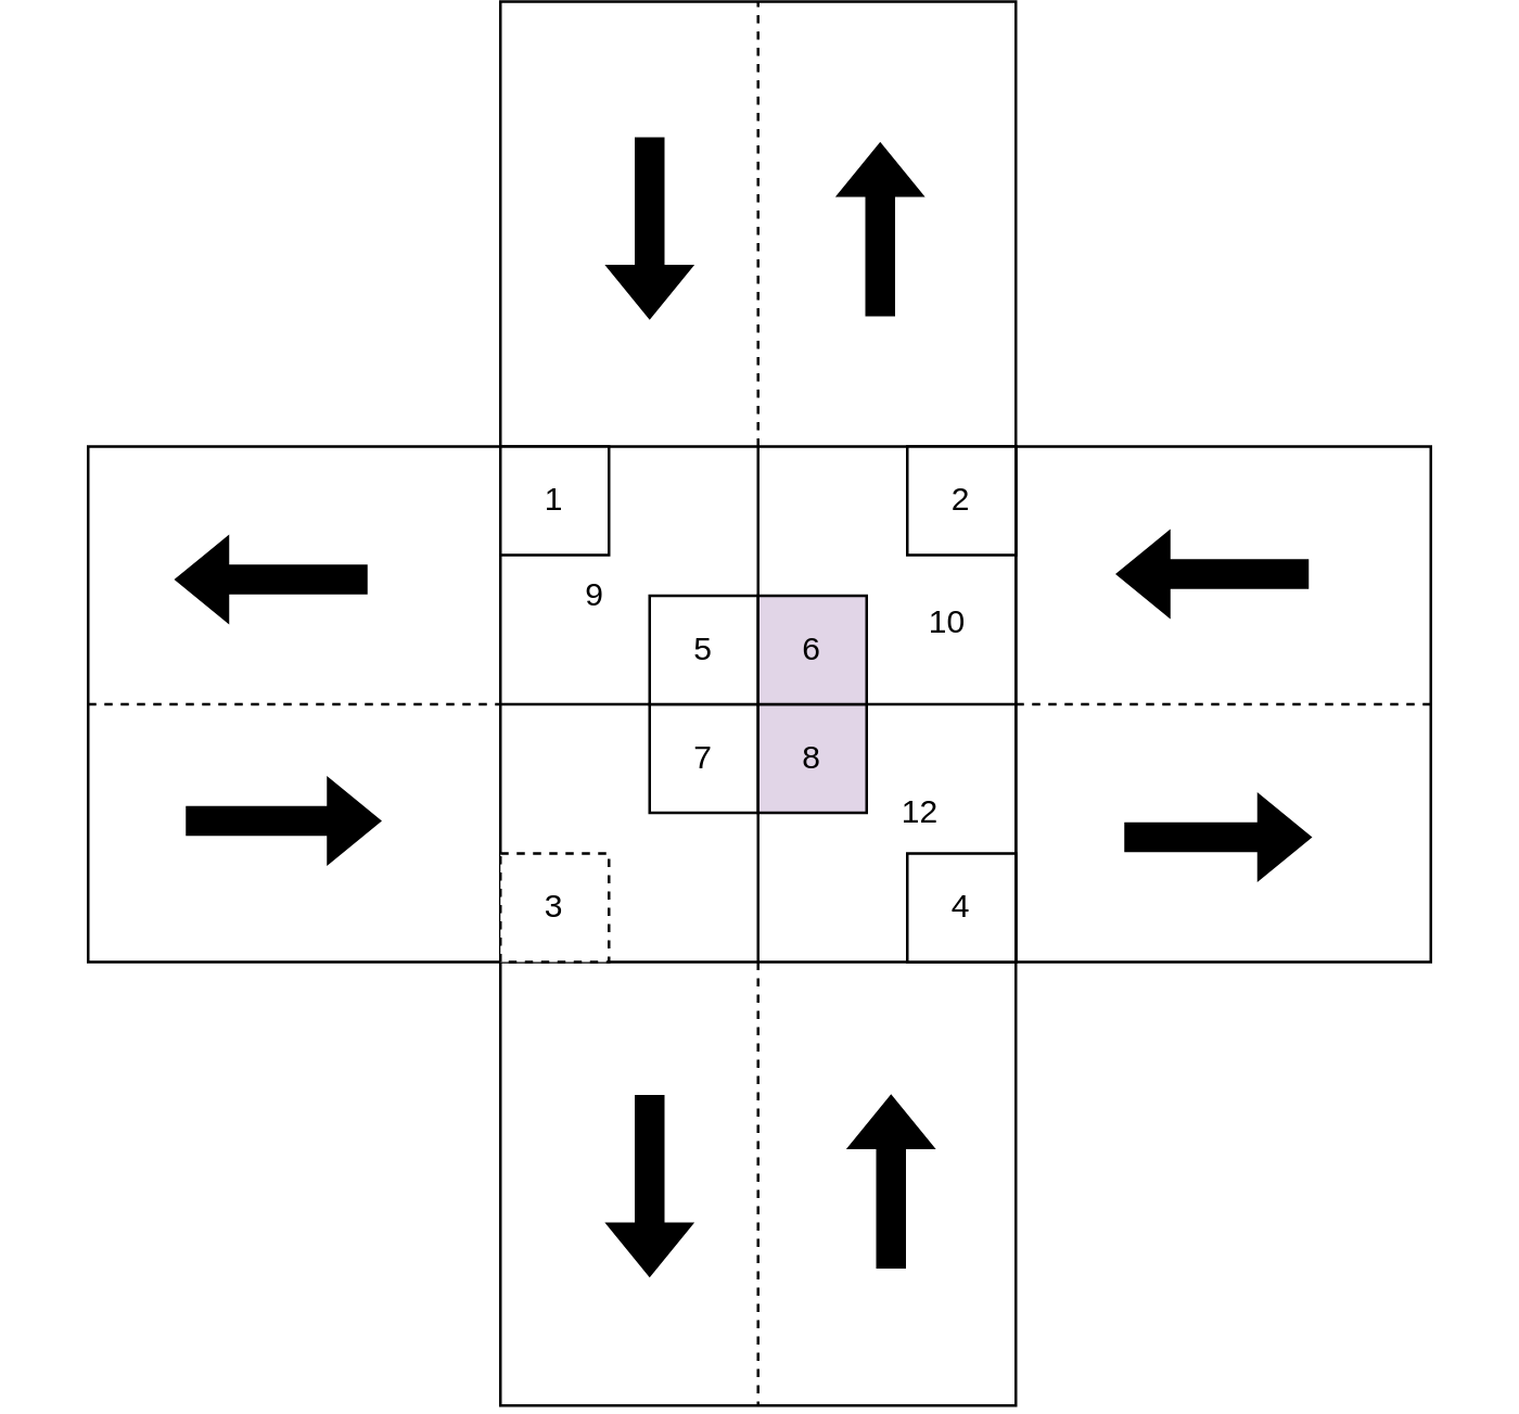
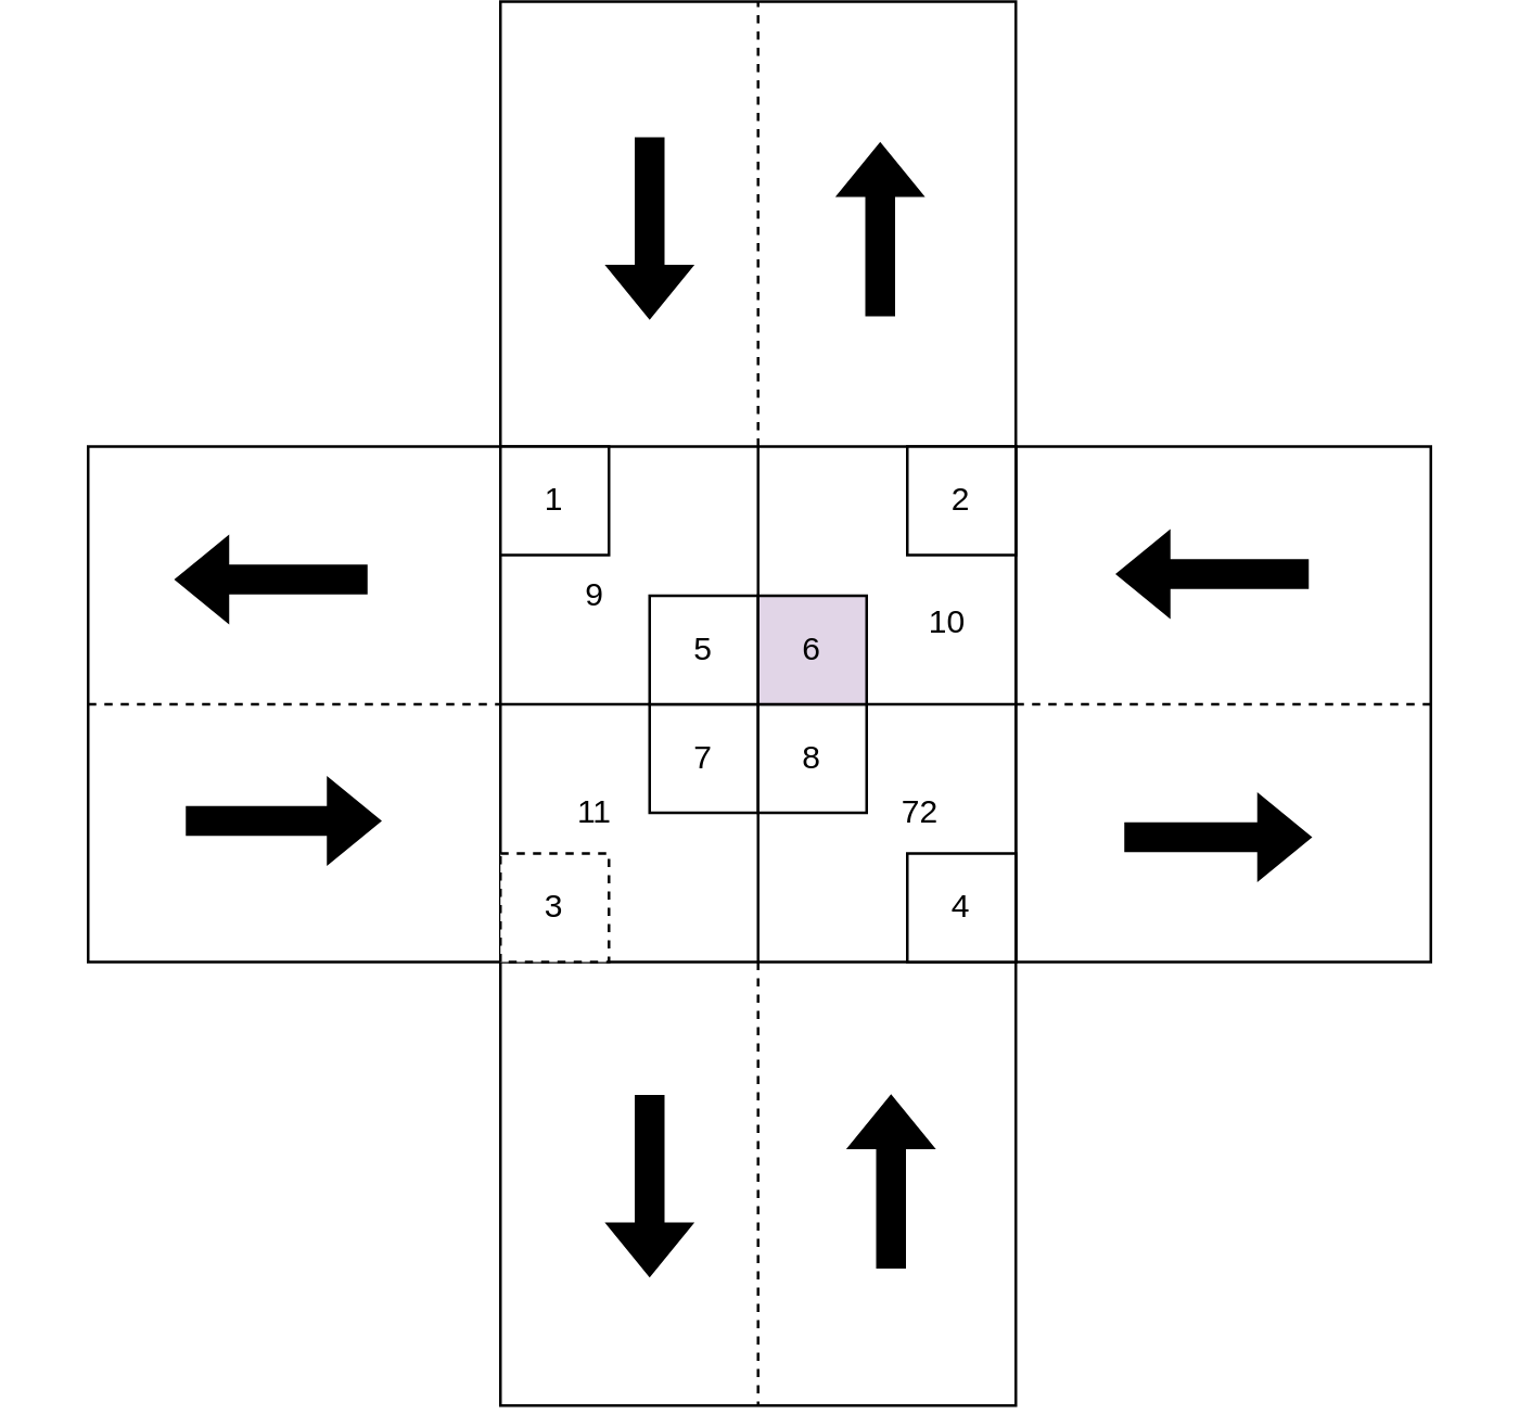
  <mxCell id="0" />
  <mxCell id="1" parent="0" />
  <mxCell id="2" value="" style="rounded=0;whiteSpace=wrap;html=1;" parent="1" vertex="1"><mxGeometry x="32" y="134" width="495" height="190" as="geometry" /></mxCell>
  <mxCell id="3" value="" style="rounded=0;whiteSpace=wrap;html=1;rotation=-90;" parent="1" vertex="1"><mxGeometry x="20.25" y="133.75" width="517.5" height="190" as="geometry" /></mxCell>
  <mxCell id="4" value="" style="rounded=0;whiteSpace=wrap;html=1;" parent="1" vertex="1"><mxGeometry x="184" y="134" width="190" height="190" as="geometry" /></mxCell>
  <mxCell id="5" value="" style="endArrow=none;html=1;rounded=0;entryX=0.5;entryY=0;entryDx=0;entryDy=0;exitX=0.5;exitY=1;exitDx=0;exitDy=0;" parent="1" source="4" target="4" edge="1"><mxGeometry width="50" height="50" relative="1" as="geometry"><mxPoint x="254" y="304" as="sourcePoint" /><mxPoint x="304" y="254" as="targetPoint" /></mxGeometry></mxCell>
  <mxCell id="6" value="" style="endArrow=none;html=1;rounded=0;entryX=1;entryY=0.5;entryDx=0;entryDy=0;exitX=0;exitY=0.5;exitDx=0;exitDy=0;" parent="1" source="4" target="4" edge="1"><mxGeometry width="50" height="50" relative="1" as="geometry"><mxPoint x="254" y="304" as="sourcePoint" /><mxPoint x="304" y="254" as="targetPoint" /></mxGeometry></mxCell>
  <mxCell id="7" value="3" style="rounded=0;whiteSpace=wrap;html=1;dashed=1;" parent="1" vertex="1"><mxGeometry x="184" y="284" width="40" height="40" as="geometry" /></mxCell>
  <mxCell id="8" value="7" style="rounded=0;whiteSpace=wrap;html=1;" parent="1" vertex="1"><mxGeometry x="239" y="229" width="40" height="40" as="geometry" /></mxCell>
- <mxCell id="9" value="8" style="rounded=0;whiteSpace=wrap;html=1;fillColor=#e1d5e7;" parent="1" vertex="1"><mxGeometry x="279" y="229" width="40" height="40" as="geometry" /></mxCell>
+ <mxCell id="9" value="8" style="rounded=0;whiteSpace=wrap;html=1;" parent="1" vertex="1"><mxGeometry x="279" y="229" width="40" height="40" as="geometry" /></mxCell>
  <mxCell id="10" value="5" style="rounded=0;whiteSpace=wrap;html=1;" parent="1" vertex="1"><mxGeometry x="239" y="189" width="40" height="40" as="geometry" /></mxCell>
  <mxCell id="11" value="6" style="rounded=0;whiteSpace=wrap;html=1;fillColor=#e1d5e7;" parent="1" vertex="1"><mxGeometry x="279" y="189" width="40" height="40" as="geometry" /></mxCell>
  <mxCell id="12" value="1" style="rounded=0;whiteSpace=wrap;html=1;" parent="1" vertex="1"><mxGeometry x="184" y="134" width="40" height="40" as="geometry" /></mxCell>
  <mxCell id="13" value="2" style="rounded=0;whiteSpace=wrap;html=1;" parent="1" vertex="1"><mxGeometry x="334" y="134" width="40" height="40" as="geometry" /></mxCell>
  <mxCell id="14" value="4" style="rounded=0;whiteSpace=wrap;html=1;" parent="1" vertex="1"><mxGeometry x="334" y="284" width="40" height="40" as="geometry" /></mxCell>
  <mxCell id="15" value="9" style="text;html=1;strokeColor=none;fillColor=none;align=center;verticalAlign=middle;whiteSpace=wrap;rounded=0;" parent="1" vertex="1"><mxGeometry x="199" y="174" width="40" height="30" as="geometry" /></mxCell>
  <mxCell id="16" value="10" style="text;html=1;strokeColor=none;fillColor=none;align=center;verticalAlign=middle;whiteSpace=wrap;rounded=0;" parent="1" vertex="1"><mxGeometry x="329" y="184" width="40" height="30" as="geometry" /></mxCell>
- <mxCell id="18" value="12" style="text;html=1;strokeColor=none;fillColor=none;align=center;verticalAlign=middle;whiteSpace=wrap;rounded=0;" parent="1" vertex="1"><mxGeometry x="319" y="254" width="40" height="30" as="geometry" /></mxCell>
+ <mxCell id="17" value="11" style="text;html=1;strokeColor=none;fillColor=none;align=center;verticalAlign=middle;whiteSpace=wrap;rounded=0;" parent="1" vertex="1"><mxGeometry x="199" y="254" width="40" height="30" as="geometry" /></mxCell>
+ <mxCell id="18" value="72" style="text;html=1;strokeColor=none;fillColor=none;align=center;verticalAlign=middle;whiteSpace=wrap;rounded=0;" parent="1" vertex="1"><mxGeometry x="319" y="254" width="40" height="30" as="geometry" /></mxCell>
  <mxCell id="19" value="" style="endArrow=none;dashed=1;html=1;rounded=0;exitX=0.5;exitY=1;exitDx=0;exitDy=0;entryX=0;entryY=0.5;entryDx=0;entryDy=0;" parent="1" source="4" target="3" edge="1"><mxGeometry width="50" height="50" relative="1" as="geometry"><mxPoint x="394" y="264" as="sourcePoint" /><mxPoint x="444" y="214" as="targetPoint" /></mxGeometry></mxCell>
  <mxCell id="20" value="" style="endArrow=none;dashed=1;html=1;rounded=0;exitX=1;exitY=0.5;exitDx=0;exitDy=0;" parent="1" source="2" edge="1"><mxGeometry width="50" height="50" relative="1" as="geometry"><mxPoint x="394" y="344" as="sourcePoint" /><mxPoint x="374" y="229" as="targetPoint" /></mxGeometry></mxCell>
  <mxCell id="21" value="" style="endArrow=none;dashed=1;html=1;rounded=0;exitX=0.5;exitY=0;exitDx=0;exitDy=0;entryX=1;entryY=0.5;entryDx=0;entryDy=0;" parent="1" source="4" target="3" edge="1"><mxGeometry width="50" height="50" relative="1" as="geometry"><mxPoint x="394" y="94" as="sourcePoint" /><mxPoint x="444" y="44" as="targetPoint" /></mxGeometry></mxCell>
  <mxCell id="22" value="" style="endArrow=none;dashed=1;html=1;rounded=0;entryX=0;entryY=0.5;entryDx=0;entryDy=0;exitX=0;exitY=0.5;exitDx=0;exitDy=0;" parent="1" source="2" target="4" edge="1"><mxGeometry width="50" height="50" relative="1" as="geometry"><mxPoint x="54" y="94" as="sourcePoint" /><mxPoint x="104" y="44" as="targetPoint" /></mxGeometry></mxCell>
  <mxCell id="23" value="" style="shape=flexArrow;endArrow=classic;html=1;rounded=0;fillColor=#000000;" parent="1" edge="1"><mxGeometry width="50" height="50" relative="1" as="geometry"><mxPoint x="68" y="272" as="sourcePoint" /><mxPoint x="140" y="272" as="targetPoint" /></mxGeometry></mxCell>
  <mxCell id="24" value="" style="shape=flexArrow;endArrow=classic;html=1;rounded=0;fillColor=#000000;" parent="1" edge="1"><mxGeometry width="50" height="50" relative="1" as="geometry"><mxPoint x="135" y="183" as="sourcePoint" /><mxPoint x="64" y="183" as="targetPoint" /></mxGeometry></mxCell>
  <mxCell id="25" value="" style="shape=flexArrow;endArrow=classic;html=1;rounded=0;fillColor=#000000;" parent="1" edge="1"><mxGeometry width="50" height="50" relative="1" as="geometry"><mxPoint x="482" y="181" as="sourcePoint" /><mxPoint x="411" y="181" as="targetPoint" /></mxGeometry></mxCell>
  <mxCell id="26" value="" style="shape=flexArrow;endArrow=classic;html=1;rounded=0;fillColor=#000000;" parent="1" edge="1"><mxGeometry width="50" height="50" relative="1" as="geometry"><mxPoint x="414" y="278" as="sourcePoint" /><mxPoint x="483" y="278" as="targetPoint" /></mxGeometry></mxCell>
  <mxCell id="27" value="" style="shape=flexArrow;endArrow=classic;html=1;rounded=0;fillColor=#000000;" parent="1" edge="1"><mxGeometry width="50" height="50" relative="1" as="geometry"><mxPoint x="328" y="437" as="sourcePoint" /><mxPoint x="328" y="373" as="targetPoint" /></mxGeometry></mxCell>
  <mxCell id="28" value="" style="shape=flexArrow;endArrow=classic;html=1;rounded=0;fillColor=#000000;" parent="1" edge="1"><mxGeometry width="50" height="50" relative="1" as="geometry"><mxPoint x="324" y="86" as="sourcePoint" /><mxPoint x="324" y="22" as="targetPoint" /></mxGeometry></mxCell>
  <mxCell id="29" value="" style="shape=flexArrow;endArrow=classic;html=1;rounded=0;fillColor=#000000;" parent="1" edge="1"><mxGeometry width="50" height="50" relative="1" as="geometry"><mxPoint x="239" y="373" as="sourcePoint" /><mxPoint x="239" y="440" as="targetPoint" /></mxGeometry></mxCell>
  <mxCell id="30" value="" style="shape=flexArrow;endArrow=classic;html=1;rounded=0;fillColor=#000000;" parent="1" edge="1"><mxGeometry width="50" height="50" relative="1" as="geometry"><mxPoint x="239" y="20" as="sourcePoint" /><mxPoint x="239" y="87" as="targetPoint" /></mxGeometry></mxCell>
